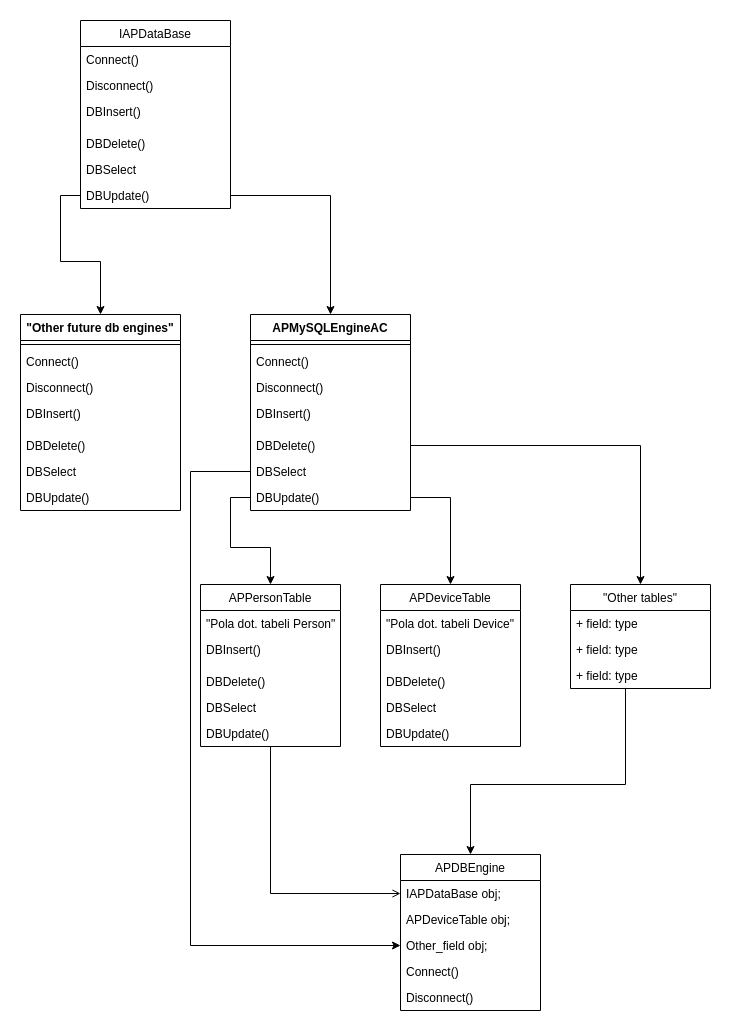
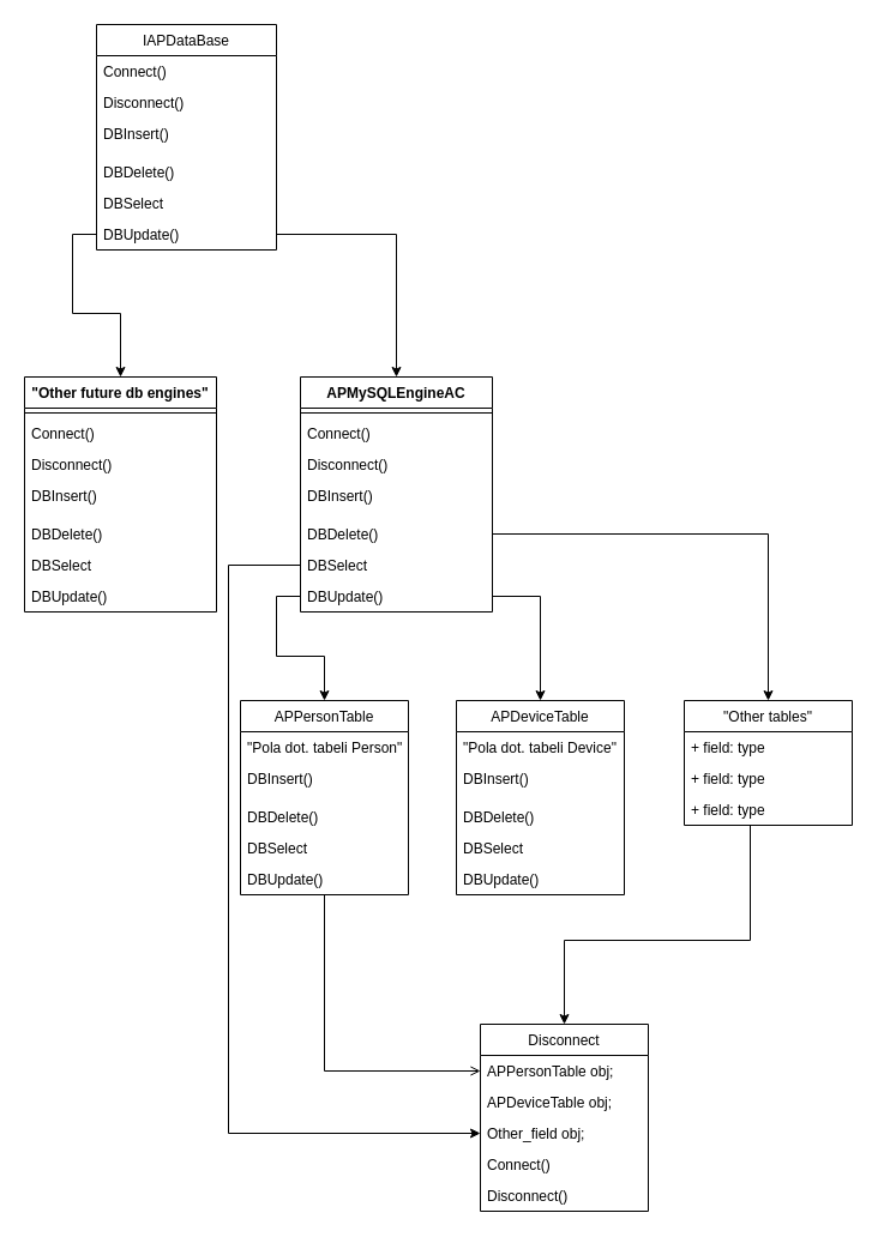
  <mxCell id="0" />
  <mxCell id="1" parent="0" />
  <mxCell id="2" value="IAPDataBase" style="swimlane;fontStyle=0;childLayout=stackLayout;horizontal=1;startSize=26;fillColor=none;horizontalStack=0;resizeParent=1;resizeParentMax=0;resizeLast=0;collapsible=1;marginBottom=0;" parent="1" vertex="1"><mxGeometry x="80" y="20" width="150" height="188" as="geometry"><mxRectangle x="330" y="40" width="100" height="26" as="alternateBounds" /></mxGeometry></mxCell>
  <mxCell id="3" value="Connect()" style="text;strokeColor=none;fillColor=none;align=left;verticalAlign=top;spacingLeft=4;spacingRight=4;overflow=hidden;rotatable=0;points=[[0,0.5],[1,0.5]];portConstraint=eastwest;" parent="2" vertex="1"><mxGeometry y="26" width="150" height="26" as="geometry" /></mxCell>
  <mxCell id="4" value="Disconnect()" style="text;strokeColor=none;fillColor=none;align=left;verticalAlign=top;spacingLeft=4;spacingRight=4;overflow=hidden;rotatable=0;points=[[0,0.5],[1,0.5]];portConstraint=eastwest;" parent="2" vertex="1"><mxGeometry y="52" width="150" height="26" as="geometry" /></mxCell>
  <mxCell id="5" value="DBInsert()&#10;" style="text;strokeColor=none;fillColor=none;align=left;verticalAlign=top;spacingLeft=4;spacingRight=4;overflow=hidden;rotatable=0;points=[[0,0.5],[1,0.5]];portConstraint=eastwest;" parent="2" vertex="1"><mxGeometry y="78" width="150" height="32" as="geometry" /></mxCell>
  <mxCell id="6" value="DBDelete()" style="text;strokeColor=none;fillColor=none;align=left;verticalAlign=top;spacingLeft=4;spacingRight=4;overflow=hidden;rotatable=0;points=[[0,0.5],[1,0.5]];portConstraint=eastwest;" parent="2" vertex="1"><mxGeometry y="110" width="150" height="26" as="geometry" /></mxCell>
  <mxCell id="7" value="DBSelect" style="text;strokeColor=none;fillColor=none;align=left;verticalAlign=top;spacingLeft=4;spacingRight=4;overflow=hidden;rotatable=0;points=[[0,0.5],[1,0.5]];portConstraint=eastwest;" parent="2" vertex="1"><mxGeometry y="136" width="150" height="26" as="geometry" /></mxCell>
  <mxCell id="8" value="DBUpdate()" style="text;strokeColor=none;fillColor=none;align=left;verticalAlign=top;spacingLeft=4;spacingRight=4;overflow=hidden;rotatable=0;points=[[0,0.5],[1,0.5]];portConstraint=eastwest;" parent="2" vertex="1"><mxGeometry y="162" width="150" height="26" as="geometry" /></mxCell>
  <mxCell id="9" value="APMySQLEngineAC" style="swimlane;fontStyle=1;align=center;verticalAlign=top;childLayout=stackLayout;horizontal=1;startSize=26;horizontalStack=0;resizeParent=1;resizeParentMax=0;resizeLast=0;collapsible=1;marginBottom=0;" parent="1" vertex="1"><mxGeometry x="250" y="314" width="160" height="196" as="geometry" /></mxCell>
  <mxCell id="10" value="" style="line;strokeWidth=1;fillColor=none;align=left;verticalAlign=middle;spacingTop=-1;spacingLeft=3;spacingRight=3;rotatable=0;labelPosition=right;points=[];portConstraint=eastwest;" parent="9" vertex="1"><mxGeometry y="26" width="160" height="8" as="geometry" /></mxCell>
  <mxCell id="11" value="Connect()" style="text;strokeColor=none;fillColor=none;align=left;verticalAlign=top;spacingLeft=4;spacingRight=4;overflow=hidden;rotatable=0;points=[[0,0.5],[1,0.5]];portConstraint=eastwest;" parent="9" vertex="1"><mxGeometry y="34" width="160" height="26" as="geometry" /></mxCell>
  <mxCell id="12" value="Disconnect()" style="text;strokeColor=none;fillColor=none;align=left;verticalAlign=top;spacingLeft=4;spacingRight=4;overflow=hidden;rotatable=0;points=[[0,0.5],[1,0.5]];portConstraint=eastwest;" parent="9" vertex="1"><mxGeometry y="60" width="160" height="26" as="geometry" /></mxCell>
  <mxCell id="13" value="DBInsert()&#10;" style="text;strokeColor=none;fillColor=none;align=left;verticalAlign=top;spacingLeft=4;spacingRight=4;overflow=hidden;rotatable=0;points=[[0,0.5],[1,0.5]];portConstraint=eastwest;" parent="9" vertex="1"><mxGeometry y="86" width="160" height="32" as="geometry" /></mxCell>
  <mxCell id="14" value="DBDelete()" style="text;strokeColor=none;fillColor=none;align=left;verticalAlign=top;spacingLeft=4;spacingRight=4;overflow=hidden;rotatable=0;points=[[0,0.5],[1,0.5]];portConstraint=eastwest;" parent="9" vertex="1"><mxGeometry y="118" width="160" height="26" as="geometry" /></mxCell>
  <mxCell id="15" value="DBSelect" style="text;strokeColor=none;fillColor=none;align=left;verticalAlign=top;spacingLeft=4;spacingRight=4;overflow=hidden;rotatable=0;points=[[0,0.5],[1,0.5]];portConstraint=eastwest;" parent="9" vertex="1"><mxGeometry y="144" width="160" height="26" as="geometry" /></mxCell>
  <mxCell id="16" value="DBUpdate()" style="text;strokeColor=none;fillColor=none;align=left;verticalAlign=top;spacingLeft=4;spacingRight=4;overflow=hidden;rotatable=0;points=[[0,0.5],[1,0.5]];portConstraint=eastwest;" parent="9" vertex="1"><mxGeometry y="170" width="160" height="26" as="geometry" /></mxCell>
  <mxCell id="17" style="edgeStyle=orthogonalEdgeStyle;rounded=0;orthogonalLoop=1;jettySize=auto;html=1;exitX=1;exitY=0.5;exitDx=0;exitDy=0;entryX=0.5;entryY=0;entryDx=0;entryDy=0;" parent="1" source="8" target="9" edge="1"><mxGeometry relative="1" as="geometry" /></mxCell>
  <mxCell id="18" value="&quot;Other future db engines&quot;" style="swimlane;fontStyle=1;align=center;verticalAlign=top;childLayout=stackLayout;horizontal=1;startSize=26;horizontalStack=0;resizeParent=1;resizeParentMax=0;resizeLast=0;collapsible=1;marginBottom=0;" parent="1" vertex="1"><mxGeometry x="20" y="314" width="160" height="196" as="geometry" /></mxCell>
  <mxCell id="19" value="" style="line;strokeWidth=1;fillColor=none;align=left;verticalAlign=middle;spacingTop=-1;spacingLeft=3;spacingRight=3;rotatable=0;labelPosition=right;points=[];portConstraint=eastwest;" parent="18" vertex="1"><mxGeometry y="26" width="160" height="8" as="geometry" /></mxCell>
  <mxCell id="20" value="Connect()" style="text;strokeColor=none;fillColor=none;align=left;verticalAlign=top;spacingLeft=4;spacingRight=4;overflow=hidden;rotatable=0;points=[[0,0.5],[1,0.5]];portConstraint=eastwest;" parent="18" vertex="1"><mxGeometry y="34" width="160" height="26" as="geometry" /></mxCell>
  <mxCell id="21" value="Disconnect()" style="text;strokeColor=none;fillColor=none;align=left;verticalAlign=top;spacingLeft=4;spacingRight=4;overflow=hidden;rotatable=0;points=[[0,0.5],[1,0.5]];portConstraint=eastwest;" parent="18" vertex="1"><mxGeometry y="60" width="160" height="26" as="geometry" /></mxCell>
  <mxCell id="22" value="DBInsert()&#10;" style="text;strokeColor=none;fillColor=none;align=left;verticalAlign=top;spacingLeft=4;spacingRight=4;overflow=hidden;rotatable=0;points=[[0,0.5],[1,0.5]];portConstraint=eastwest;" parent="18" vertex="1"><mxGeometry y="86" width="160" height="32" as="geometry" /></mxCell>
  <mxCell id="23" value="DBDelete()" style="text;strokeColor=none;fillColor=none;align=left;verticalAlign=top;spacingLeft=4;spacingRight=4;overflow=hidden;rotatable=0;points=[[0,0.5],[1,0.5]];portConstraint=eastwest;" parent="18" vertex="1"><mxGeometry y="118" width="160" height="26" as="geometry" /></mxCell>
  <mxCell id="24" value="DBSelect" style="text;strokeColor=none;fillColor=none;align=left;verticalAlign=top;spacingLeft=4;spacingRight=4;overflow=hidden;rotatable=0;points=[[0,0.5],[1,0.5]];portConstraint=eastwest;" parent="18" vertex="1"><mxGeometry y="144" width="160" height="26" as="geometry" /></mxCell>
  <mxCell id="25" value="DBUpdate()" style="text;strokeColor=none;fillColor=none;align=left;verticalAlign=top;spacingLeft=4;spacingRight=4;overflow=hidden;rotatable=0;points=[[0,0.5],[1,0.5]];portConstraint=eastwest;" parent="18" vertex="1"><mxGeometry y="170" width="160" height="26" as="geometry" /></mxCell>
  <mxCell id="26" style="edgeStyle=orthogonalEdgeStyle;rounded=0;orthogonalLoop=1;jettySize=auto;html=1;exitX=0;exitY=0.5;exitDx=0;exitDy=0;" parent="1" source="8" target="18" edge="1"><mxGeometry relative="1" as="geometry" /></mxCell>
  <mxCell id="27" style="edgeStyle=orthogonalEdgeStyle;rounded=0;orthogonalLoop=1;jettySize=auto;html=1;exitX=0.5;exitY=1;exitDx=0;exitDy=0;endArrow=open;" edge="1" parent="1" source="28" target="49"><mxGeometry relative="1" as="geometry" /></mxCell>
  <mxCell id="28" value="APPersonTable" style="swimlane;fontStyle=0;childLayout=stackLayout;horizontal=1;startSize=26;fillColor=none;horizontalStack=0;resizeParent=1;resizeParentMax=0;resizeLast=0;collapsible=1;marginBottom=0;" parent="1" vertex="1"><mxGeometry x="200" y="584" width="140" height="162" as="geometry"><mxRectangle x="240" y="600" width="120" height="26" as="alternateBounds" /></mxGeometry></mxCell>
  <mxCell id="29" value="&quot;Pola dot. tabeli Person&quot;" style="text;strokeColor=none;fillColor=none;align=left;verticalAlign=top;spacingLeft=4;spacingRight=4;overflow=hidden;rotatable=0;points=[[0,0.5],[1,0.5]];portConstraint=eastwest;" parent="28" vertex="1"><mxGeometry y="26" width="140" height="26" as="geometry" /></mxCell>
  <mxCell id="30" value="DBInsert()&#10;" style="text;strokeColor=none;fillColor=none;align=left;verticalAlign=top;spacingLeft=4;spacingRight=4;overflow=hidden;rotatable=0;points=[[0,0.5],[1,0.5]];portConstraint=eastwest;" parent="28" vertex="1"><mxGeometry y="52" width="140" height="32" as="geometry" /></mxCell>
  <mxCell id="31" value="DBDelete()" style="text;strokeColor=none;fillColor=none;align=left;verticalAlign=top;spacingLeft=4;spacingRight=4;overflow=hidden;rotatable=0;points=[[0,0.5],[1,0.5]];portConstraint=eastwest;" parent="28" vertex="1"><mxGeometry y="84" width="140" height="26" as="geometry" /></mxCell>
  <mxCell id="32" value="DBSelect" style="text;strokeColor=none;fillColor=none;align=left;verticalAlign=top;spacingLeft=4;spacingRight=4;overflow=hidden;rotatable=0;points=[[0,0.5],[1,0.5]];portConstraint=eastwest;" parent="28" vertex="1"><mxGeometry y="110" width="140" height="26" as="geometry" /></mxCell>
  <mxCell id="33" value="DBUpdate()" style="text;strokeColor=none;fillColor=none;align=left;verticalAlign=top;spacingLeft=4;spacingRight=4;overflow=hidden;rotatable=0;points=[[0,0.5],[1,0.5]];portConstraint=eastwest;" parent="28" vertex="1"><mxGeometry y="136" width="140" height="26" as="geometry" /></mxCell>
  <mxCell id="34" value="APDeviceTable" style="swimlane;fontStyle=0;childLayout=stackLayout;horizontal=1;startSize=26;fillColor=none;horizontalStack=0;resizeParent=1;resizeParentMax=0;resizeLast=0;collapsible=1;marginBottom=0;" parent="1" vertex="1"><mxGeometry x="380" y="584" width="140" height="162" as="geometry"><mxRectangle x="420" y="600" width="110" height="26" as="alternateBounds" /></mxGeometry></mxCell>
  <mxCell id="35" value="&quot;Pola dot. tabeli Device&quot;" style="text;strokeColor=none;fillColor=none;align=left;verticalAlign=top;spacingLeft=4;spacingRight=4;overflow=hidden;rotatable=0;points=[[0,0.5],[1,0.5]];portConstraint=eastwest;" parent="34" vertex="1"><mxGeometry y="26" width="140" height="26" as="geometry" /></mxCell>
  <mxCell id="36" value="DBInsert()&#10;" style="text;strokeColor=none;fillColor=none;align=left;verticalAlign=top;spacingLeft=4;spacingRight=4;overflow=hidden;rotatable=0;points=[[0,0.5],[1,0.5]];portConstraint=eastwest;" parent="34" vertex="1"><mxGeometry y="52" width="140" height="32" as="geometry" /></mxCell>
  <mxCell id="37" value="DBDelete()" style="text;strokeColor=none;fillColor=none;align=left;verticalAlign=top;spacingLeft=4;spacingRight=4;overflow=hidden;rotatable=0;points=[[0,0.5],[1,0.5]];portConstraint=eastwest;" parent="34" vertex="1"><mxGeometry y="84" width="140" height="26" as="geometry" /></mxCell>
  <mxCell id="38" value="DBSelect" style="text;strokeColor=none;fillColor=none;align=left;verticalAlign=top;spacingLeft=4;spacingRight=4;overflow=hidden;rotatable=0;points=[[0,0.5],[1,0.5]];portConstraint=eastwest;" parent="34" vertex="1"><mxGeometry y="110" width="140" height="26" as="geometry" /></mxCell>
  <mxCell id="39" value="DBUpdate()" style="text;strokeColor=none;fillColor=none;align=left;verticalAlign=top;spacingLeft=4;spacingRight=4;overflow=hidden;rotatable=0;points=[[0,0.5],[1,0.5]];portConstraint=eastwest;" parent="34" vertex="1"><mxGeometry y="136" width="140" height="26" as="geometry" /></mxCell>
  <mxCell id="40" style="edgeStyle=orthogonalEdgeStyle;rounded=0;orthogonalLoop=1;jettySize=auto;html=1;exitX=0.5;exitY=1;exitDx=0;exitDy=0;entryX=0.5;entryY=0;entryDx=0;entryDy=0;" edge="1" parent="1" source="41" target="48"><mxGeometry relative="1" as="geometry"><Array as="points"><mxPoint x="625" y="784" /><mxPoint x="470" y="784" /></Array></mxGeometry></mxCell>
  <mxCell id="41" value="&quot;Other tables&quot;" style="swimlane;fontStyle=0;childLayout=stackLayout;horizontal=1;startSize=26;fillColor=none;horizontalStack=0;resizeParent=1;resizeParentMax=0;resizeLast=0;collapsible=1;marginBottom=0;" parent="1" vertex="1"><mxGeometry x="570" y="584" width="140" height="104" as="geometry"><mxRectangle x="610" y="600" width="110" height="26" as="alternateBounds" /></mxGeometry></mxCell>
  <mxCell id="42" value="+ field: type" style="text;strokeColor=none;fillColor=none;align=left;verticalAlign=top;spacingLeft=4;spacingRight=4;overflow=hidden;rotatable=0;points=[[0,0.5],[1,0.5]];portConstraint=eastwest;" parent="41" vertex="1"><mxGeometry y="26" width="140" height="26" as="geometry" /></mxCell>
  <mxCell id="43" value="+ field: type" style="text;strokeColor=none;fillColor=none;align=left;verticalAlign=top;spacingLeft=4;spacingRight=4;overflow=hidden;rotatable=0;points=[[0,0.5],[1,0.5]];portConstraint=eastwest;" parent="41" vertex="1"><mxGeometry y="52" width="140" height="26" as="geometry" /></mxCell>
  <mxCell id="44" value="+ field: type" style="text;strokeColor=none;fillColor=none;align=left;verticalAlign=top;spacingLeft=4;spacingRight=4;overflow=hidden;rotatable=0;points=[[0,0.5],[1,0.5]];portConstraint=eastwest;" parent="41" vertex="1"><mxGeometry y="78" width="140" height="26" as="geometry" /></mxCell>
  <mxCell id="45" style="edgeStyle=orthogonalEdgeStyle;rounded=0;orthogonalLoop=1;jettySize=auto;html=1;exitX=0;exitY=0.5;exitDx=0;exitDy=0;entryX=0.5;entryY=0;entryDx=0;entryDy=0;" parent="1" source="16" target="28" edge="1"><mxGeometry relative="1" as="geometry" /></mxCell>
  <mxCell id="46" style="edgeStyle=orthogonalEdgeStyle;rounded=0;orthogonalLoop=1;jettySize=auto;html=1;exitX=1;exitY=0.5;exitDx=0;exitDy=0;entryX=0.5;entryY=0;entryDx=0;entryDy=0;" parent="1" source="16" target="34" edge="1"><mxGeometry relative="1" as="geometry" /></mxCell>
  <mxCell id="47" style="edgeStyle=orthogonalEdgeStyle;rounded=0;orthogonalLoop=1;jettySize=auto;html=1;exitX=1;exitY=0.5;exitDx=0;exitDy=0;entryX=0.5;entryY=0;entryDx=0;entryDy=0;" parent="1" source="14" target="41" edge="1"><mxGeometry relative="1" as="geometry" /></mxCell>
- <mxCell id="48" value="APDBEngine" style="swimlane;fontStyle=0;childLayout=stackLayout;horizontal=1;startSize=26;fillColor=none;horizontalStack=0;resizeParent=1;resizeParentMax=0;resizeLast=0;collapsible=1;marginBottom=0;" vertex="1" parent="1"><mxGeometry x="400" y="854" width="140" height="156" as="geometry" /></mxCell>
- <mxCell id="49" value="IAPDataBase obj;" style="text;strokeColor=none;fillColor=none;align=left;verticalAlign=top;spacingLeft=4;spacingRight=4;overflow=hidden;rotatable=0;points=[[0,0.5],[1,0.5]];portConstraint=eastwest;" vertex="1" parent="48"><mxGeometry y="26" width="140" height="26" as="geometry" /></mxCell>
+ <mxCell id="48" value="Disconnect" style="swimlane;fontStyle=0;childLayout=stackLayout;horizontal=1;startSize=26;fillColor=none;horizontalStack=0;resizeParent=1;resizeParentMax=0;resizeLast=0;collapsible=1;marginBottom=0;" vertex="1" parent="1"><mxGeometry x="400" y="854" width="140" height="156" as="geometry" /></mxCell>
+ <mxCell id="49" value="APPersonTable obj;" style="text;strokeColor=none;fillColor=none;align=left;verticalAlign=top;spacingLeft=4;spacingRight=4;overflow=hidden;rotatable=0;points=[[0,0.5],[1,0.5]];portConstraint=eastwest;" vertex="1" parent="48"><mxGeometry y="26" width="140" height="26" as="geometry" /></mxCell>
  <mxCell id="50" value="APDeviceTable obj;" style="text;strokeColor=none;fillColor=none;align=left;verticalAlign=top;spacingLeft=4;spacingRight=4;overflow=hidden;rotatable=0;points=[[0,0.5],[1,0.5]];portConstraint=eastwest;" vertex="1" parent="48"><mxGeometry y="52" width="140" height="26" as="geometry" /></mxCell>
  <mxCell id="51" value="Other_field obj;" style="text;strokeColor=none;fillColor=none;align=left;verticalAlign=top;spacingLeft=4;spacingRight=4;overflow=hidden;rotatable=0;points=[[0,0.5],[1,0.5]];portConstraint=eastwest;" vertex="1" parent="48"><mxGeometry y="78" width="140" height="26" as="geometry" /></mxCell>
  <mxCell id="52" value="Connect()" style="text;strokeColor=none;fillColor=none;align=left;verticalAlign=top;spacingLeft=4;spacingRight=4;overflow=hidden;rotatable=0;points=[[0,0.5],[1,0.5]];portConstraint=eastwest;" parent="48" vertex="1"><mxGeometry y="104" width="140" height="26" as="geometry" /></mxCell>
  <mxCell id="53" value="Disconnect()" style="text;strokeColor=none;fillColor=none;align=left;verticalAlign=top;spacingLeft=4;spacingRight=4;overflow=hidden;rotatable=0;points=[[0,0.5],[1,0.5]];portConstraint=eastwest;" parent="48" vertex="1"><mxGeometry y="130" width="140" height="26" as="geometry" /></mxCell>
  <mxCell id="54" style="edgeStyle=orthogonalEdgeStyle;rounded=0;orthogonalLoop=1;jettySize=auto;html=1;exitX=0;exitY=0.5;exitDx=0;exitDy=0;" edge="1" parent="1" source="15" target="51"><mxGeometry relative="1" as="geometry"><Array as="points"><mxPoint x="190" y="471" /><mxPoint x="190" y="945" /></Array></mxGeometry></mxCell>
